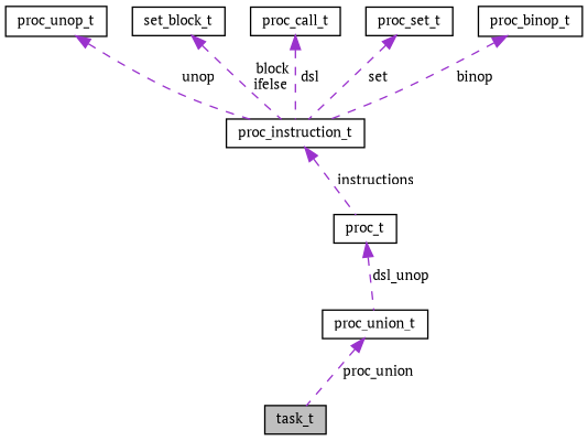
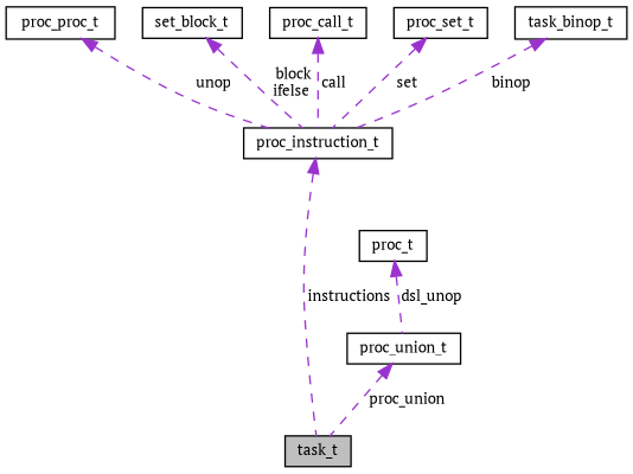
  digraph {
    fontname="PT Serif"
    node [color=black fillcolor=white fontname="PT Serif" fontsize=10 shape=record style=filled]
    edge [color=darkorchid3 dir=back fontname="PT Serif" fontsize=10 labelfontname=Helvetica labelfontsize=10 style=dashed]
    n1 [fillcolor=grey75 fontcolor=black height=0.2 label=task_t width=0.4]
    n2 [height=0.2 label=proc_union_t width=0.4]
    n3 [height=0.2 label=proc_t width=0.4]
    n4 [height=0.2 label=proc_instruction_t width=0.4]
-   n5 [height=0.2 label=proc_unop_t width=0.4]
+   n5 [height=0.2 label=proc_proc_t width=0.4]
    n6 [height=0.2 label=set_block_t width=0.4]
    n7 [height=0.2 label=proc_call_t width=0.4]
    n8 [height=0.2 label=proc_set_t width=0.4]
-   n9 [height=0.2 label=proc_binop_t width=0.4]
+   n9 [height=0.2 label=task_binop_t width=0.4]
    n2 -> n1 [label=" proc_union"]
    n3 -> n2 [label=" dsl_unop"]
-   n4 -> n3 [label=" instructions"]
+   n4 -> n1 [label=" instructions"]
    n5 -> n4 [label=" unop"]
    n6 -> n4 [label=" block\nifelse"]
-   n7 -> n4 [label=" dsl"]
+   n7 -> n4 [label=" call"]
    n8 -> n4 [label=" set"]
    n9 -> n4 [label=" binop"]
  }
